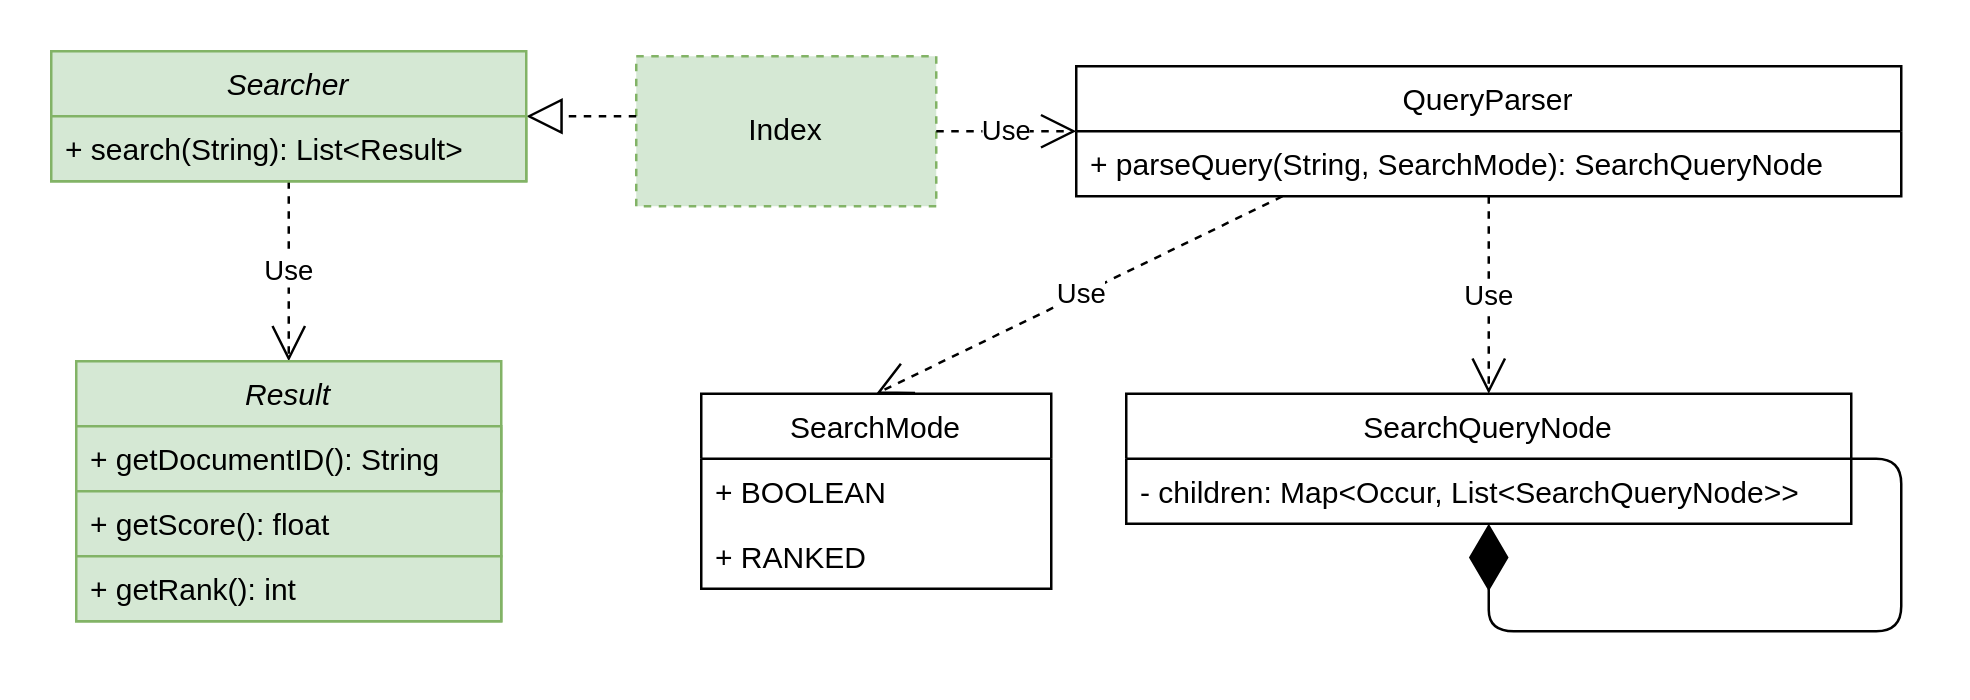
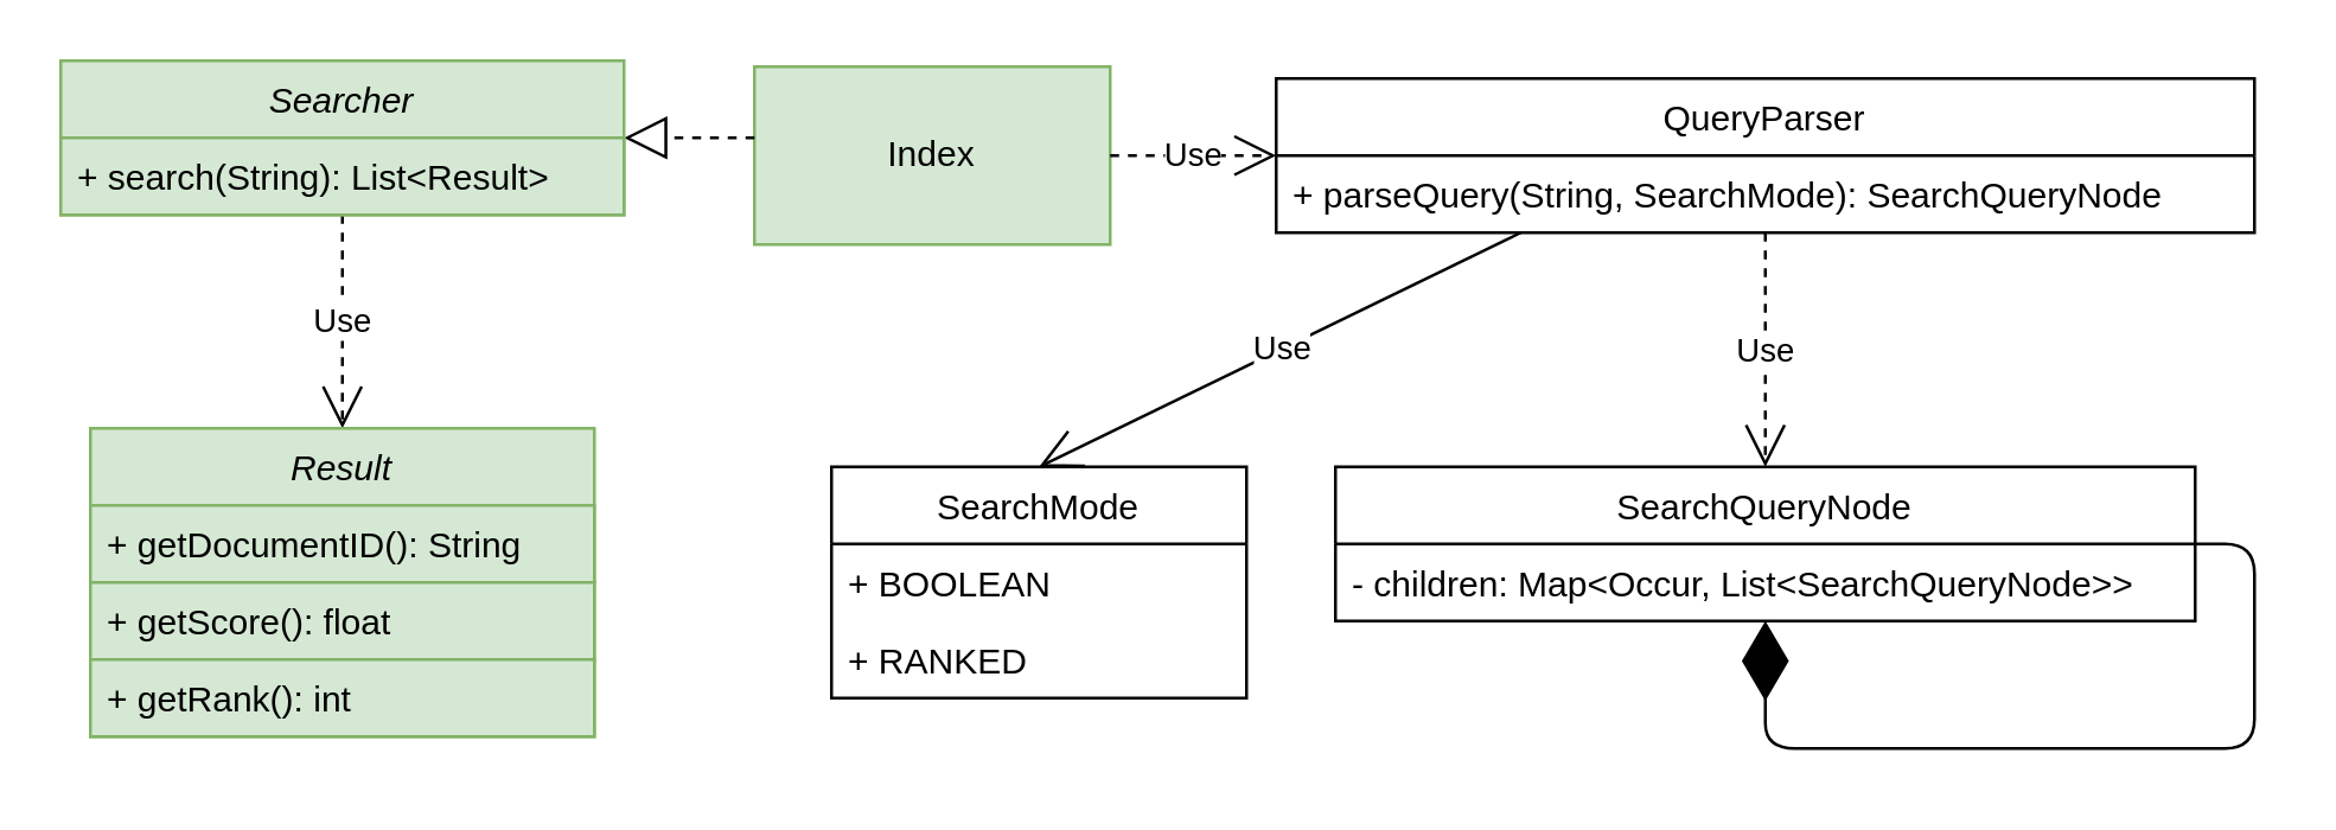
  <mxCell id="0" />
  <mxCell id="1" parent="0" />
- <mxCell id="2" value="Index" style="rounded=0;whiteSpace=wrap;html=1;fillColor=#d5e8d4;strokeColor=#82b366;dashed=1;" vertex="1" parent="1"><mxGeometry x="254" y="22" width="120" height="60" as="geometry" /></mxCell>
+ <mxCell id="2" value="Index" style="rounded=0;whiteSpace=wrap;html=1;fillColor=#d5e8d4;strokeColor=#82b366;" vertex="1" parent="1"><mxGeometry x="254" y="22" width="120" height="60" as="geometry" /></mxCell>
  <mxCell id="3" value="" style="endArrow=block;dashed=1;endFill=0;endSize=12;html=1;exitX=0;exitY=0.4;exitDx=0;exitDy=0;exitPerimeter=0;entryX=1;entryY=0.5;entryDx=0;entryDy=0;" edge="1" parent="1" source="2" target="16"><mxGeometry width="160" relative="1" as="geometry"><mxPoint x="290" y="160" as="sourcePoint" /><mxPoint x="450" y="160" as="targetPoint" /></mxGeometry></mxCell>
  <mxCell id="4" value="Use" style="endArrow=open;endSize=12;dashed=1;html=1;exitX=0.5;exitY=1;exitDx=0;exitDy=0;entryX=0.5;entryY=0;entryDx=0;entryDy=0;" edge="1" parent="1" source="16" target="18"><mxGeometry width="160" relative="1" as="geometry"><mxPoint x="320" y="170" as="sourcePoint" /><mxPoint x="480" y="170" as="targetPoint" /></mxGeometry></mxCell>
  <mxCell id="5" value="" style="endArrow=diamondThin;endFill=1;endSize=24;html=1;exitX=1;exitY=0.5;exitDx=0;exitDy=0;entryX=0.5;entryY=1;entryDx=0;entryDy=0;" edge="1" parent="1" source="11" target="11"><mxGeometry width="160" relative="1" as="geometry"><mxPoint x="600" y="265" as="sourcePoint" /><mxPoint x="550" y="392" as="targetPoint" /><Array as="points"><mxPoint x="760" y="183" /><mxPoint x="760" y="252" /><mxPoint x="595" y="252" /></Array></mxGeometry></mxCell>
  <mxCell id="6" value="Use" style="endArrow=open;endSize=12;dashed=1;html=1;exitX=0.5;exitY=1;exitDx=0;exitDy=0;entryX=0.5;entryY=0;entryDx=0;entryDy=0;" edge="1" parent="1" source="9" target="11"><mxGeometry width="160" relative="1" as="geometry"><mxPoint x="280" y="152" as="sourcePoint" /><mxPoint x="440" y="152" as="targetPoint" /></mxGeometry></mxCell>
- <mxCell id="7" value="Use" style="endArrow=open;endSize=12;dashed=1;html=1;exitX=0.25;exitY=1;exitDx=0;exitDy=0;entryX=0.5;entryY=0;entryDx=0;entryDy=0;" edge="1" parent="1" source="9" target="13"><mxGeometry width="160" relative="1" as="geometry"><mxPoint x="280" y="152" as="sourcePoint" /><mxPoint x="440" y="152" as="targetPoint" /></mxGeometry></mxCell>
+ <mxCell id="7" value="Use" style="endArrow=open;endSize=12;dashed=0;html=1;exitX=0.25;exitY=1;exitDx=0;exitDy=0;entryX=0.5;entryY=0;entryDx=0;entryDy=0;" edge="1" parent="1" source="9" target="13"><mxGeometry width="160" relative="1" as="geometry"><mxPoint x="280" y="152" as="sourcePoint" /><mxPoint x="440" y="152" as="targetPoint" /></mxGeometry></mxCell>
  <mxCell id="8" value="Use" style="endArrow=open;endSize=12;dashed=1;html=1;exitX=1;exitY=0.5;exitDx=0;exitDy=0;entryX=0;entryY=0.5;entryDx=0;entryDy=0;" edge="1" parent="1" source="2" target="9"><mxGeometry width="160" relative="1" as="geometry"><mxPoint x="290" y="170" as="sourcePoint" /><mxPoint x="450" y="170" as="targetPoint" /></mxGeometry></mxCell>
  <mxCell id="9" value="QueryParser" style="swimlane;fontStyle=0;childLayout=stackLayout;horizontal=1;startSize=26;fillColor=none;horizontalStack=0;resizeParent=1;resizeParentMax=0;resizeLast=0;collapsible=1;marginBottom=0;" vertex="1" parent="1"><mxGeometry x="430" y="26" width="330" height="52" as="geometry"><mxRectangle x="460" y="226" width="100" height="26" as="alternateBounds" /></mxGeometry></mxCell>
  <mxCell id="10" value="+ parseQuery(String, SearchMode): SearchQueryNode" style="text;strokeColor=none;fillColor=none;align=left;verticalAlign=top;spacingLeft=4;spacingRight=4;overflow=hidden;rotatable=0;points=[[0,0.5],[1,0.5]];portConstraint=eastwest;" vertex="1" parent="9"><mxGeometry y="26" width="330" height="26" as="geometry" /></mxCell>
  <mxCell id="11" value="SearchQueryNode" style="swimlane;fontStyle=0;childLayout=stackLayout;horizontal=1;startSize=26;fillColor=none;horizontalStack=0;resizeParent=1;resizeParentMax=0;resizeLast=0;collapsible=1;marginBottom=0;" vertex="1" parent="1"><mxGeometry x="450" y="157" width="290" height="52" as="geometry"><mxRectangle x="520" y="470" width="130" height="26" as="alternateBounds" /></mxGeometry></mxCell>
  <mxCell id="12" value="- children: Map&lt;Occur, List&lt;SearchQueryNode&gt;&gt;" style="text;strokeColor=none;fillColor=none;align=left;verticalAlign=top;spacingLeft=4;spacingRight=4;overflow=hidden;rotatable=0;points=[[0,0.5],[1,0.5]];portConstraint=eastwest;" vertex="1" parent="11"><mxGeometry y="26" width="290" height="26" as="geometry" /></mxCell>
  <mxCell id="13" value="SearchMode" style="swimlane;fontStyle=0;childLayout=stackLayout;horizontal=1;startSize=26;fillColor=none;horizontalStack=0;resizeParent=1;resizeParentMax=0;resizeLast=0;collapsible=1;marginBottom=0;" vertex="1" parent="1"><mxGeometry x="280" y="157" width="140" height="78" as="geometry"><mxRectangle x="274" y="374" width="100" height="26" as="alternateBounds" /></mxGeometry></mxCell>
  <mxCell id="14" value="+ BOOLEAN" style="text;strokeColor=none;fillColor=none;align=left;verticalAlign=top;spacingLeft=4;spacingRight=4;overflow=hidden;rotatable=0;points=[[0,0.5],[1,0.5]];portConstraint=eastwest;" vertex="1" parent="13"><mxGeometry y="26" width="140" height="26" as="geometry" /></mxCell>
  <mxCell id="15" value="+ RANKED" style="text;strokeColor=none;fillColor=none;align=left;verticalAlign=top;spacingLeft=4;spacingRight=4;overflow=hidden;rotatable=0;points=[[0,0.5],[1,0.5]];portConstraint=eastwest;" vertex="1" parent="13"><mxGeometry y="52" width="140" height="26" as="geometry" /></mxCell>
  <mxCell id="16" value="Searcher" style="swimlane;fontStyle=2;childLayout=stackLayout;horizontal=1;startSize=26;fillColor=#d5e8d4;horizontalStack=0;resizeParent=1;resizeParentMax=0;resizeLast=0;collapsible=1;marginBottom=0;strokeColor=#82b366;" vertex="1" parent="1"><mxGeometry x="20" y="20" width="190" height="52" as="geometry"><mxRectangle x="70" y="230" width="80" height="26" as="alternateBounds" /></mxGeometry></mxCell>
  <mxCell id="17" value="+ search(String): List&lt;Result&gt;" style="text;strokeColor=#82b366;fillColor=#d5e8d4;align=left;verticalAlign=top;spacingLeft=4;spacingRight=4;overflow=hidden;rotatable=0;points=[[0,0.5],[1,0.5]];portConstraint=eastwest;" vertex="1" parent="16"><mxGeometry y="26" width="190" height="26" as="geometry" /></mxCell>
  <mxCell id="18" value="Result" style="swimlane;fontStyle=2;childLayout=stackLayout;horizontal=1;startSize=26;fillColor=#d5e8d4;horizontalStack=0;resizeParent=1;resizeParentMax=0;resizeLast=0;collapsible=1;marginBottom=0;strokeColor=#82b366;" vertex="1" parent="1"><mxGeometry x="30" y="144" width="170" height="104" as="geometry"><mxRectangle x="20" y="348" width="70" height="26" as="alternateBounds" /></mxGeometry></mxCell>
  <mxCell id="19" value="+ getDocumentID(): String" style="text;strokeColor=#82b366;fillColor=#d5e8d4;align=left;verticalAlign=top;spacingLeft=4;spacingRight=4;overflow=hidden;rotatable=0;points=[[0,0.5],[1,0.5]];portConstraint=eastwest;" vertex="1" parent="18"><mxGeometry y="26" width="170" height="26" as="geometry" /></mxCell>
  <mxCell id="20" value="+ getScore(): float" style="text;strokeColor=#82b366;fillColor=#d5e8d4;align=left;verticalAlign=top;spacingLeft=4;spacingRight=4;overflow=hidden;rotatable=0;points=[[0,0.5],[1,0.5]];portConstraint=eastwest;" vertex="1" parent="18"><mxGeometry y="52" width="170" height="26" as="geometry" /></mxCell>
  <mxCell id="21" value="+ getRank(): int" style="text;strokeColor=#82b366;fillColor=#d5e8d4;align=left;verticalAlign=top;spacingLeft=4;spacingRight=4;overflow=hidden;rotatable=0;points=[[0,0.5],[1,0.5]];portConstraint=eastwest;" vertex="1" parent="18"><mxGeometry y="78" width="170" height="26" as="geometry" /></mxCell>
